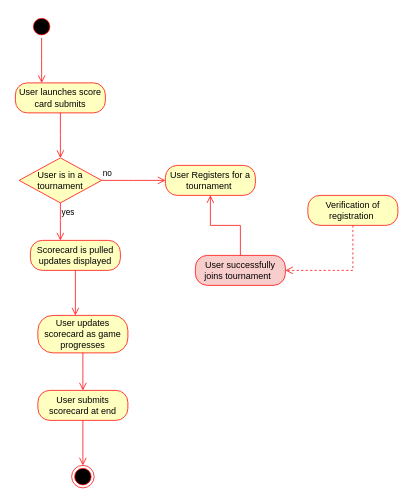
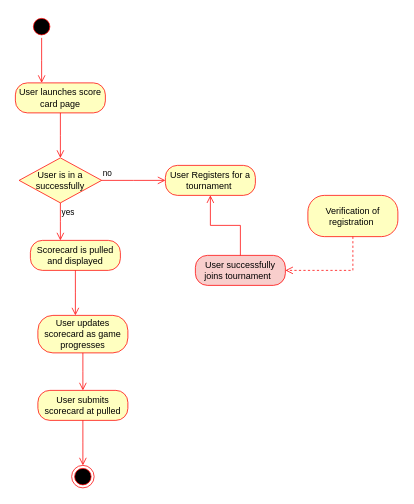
  <mxCell id="0" />
  <mxCell id="1" parent="0" />
  <mxCell id="2" value="" style="ellipse;html=1;shape=startState;fillColor=#000000;strokeColor=#ff0000;" vertex="1" parent="1"><mxGeometry x="40" y="20" width="30" height="30" as="geometry" /></mxCell>
  <mxCell id="3" value="" style="edgeStyle=orthogonalEdgeStyle;html=1;verticalAlign=bottom;endArrow=open;endSize=8;strokeColor=#ff0000;rounded=0;" edge="1" source="2" parent="1"><mxGeometry relative="1" as="geometry"><mxPoint x="55" y="110" as="targetPoint" /></mxGeometry></mxCell>
- <mxCell id="4" value="User launches score card submits" style="rounded=1;whiteSpace=wrap;html=1;arcSize=40;fontColor=#000000;fillColor=#ffffc0;strokeColor=#ff0000;" vertex="1" parent="1"><mxGeometry x="20" y="110" width="120" height="40" as="geometry" /></mxCell>
+ <mxCell id="4" value="User launches score card page" style="rounded=1;whiteSpace=wrap;html=1;arcSize=40;fontColor=#000000;fillColor=#ffffc0;strokeColor=#ff0000;" vertex="1" parent="1"><mxGeometry x="20" y="110" width="120" height="40" as="geometry" /></mxCell>
  <mxCell id="5" value="" style="edgeStyle=orthogonalEdgeStyle;html=1;verticalAlign=bottom;endArrow=open;endSize=8;strokeColor=#ff0000;rounded=0;" edge="1" source="4" parent="1"><mxGeometry relative="1" as="geometry"><mxPoint x="80" y="210" as="targetPoint" /></mxGeometry></mxCell>
- <mxCell id="6" value="User is in a tournament" style="rhombus;whiteSpace=wrap;html=1;fillColor=#ffffc0;strokeColor=#ff0000;" vertex="1" parent="1"><mxGeometry x="25" y="210" width="110" height="60" as="geometry" /></mxCell>
+ <mxCell id="6" value="User is in a successfully" style="rhombus;whiteSpace=wrap;html=1;fillColor=#ffffc0;strokeColor=#ff0000;" vertex="1" parent="1"><mxGeometry x="25" y="210" width="110" height="60" as="geometry" /></mxCell>
  <mxCell id="7" value="no" style="edgeStyle=orthogonalEdgeStyle;html=1;align=left;verticalAlign=bottom;endArrow=open;endSize=8;strokeColor=#ff0000;rounded=0;" edge="1" source="6" parent="1"><mxGeometry x="-1" relative="1" as="geometry"><mxPoint x="220" y="240" as="targetPoint" /></mxGeometry></mxCell>
  <mxCell id="8" value="yes" style="edgeStyle=orthogonalEdgeStyle;html=1;align=left;verticalAlign=top;endArrow=open;endSize=8;strokeColor=#ff0000;rounded=0;" edge="1" source="6" parent="1"><mxGeometry x="-1" relative="1" as="geometry"><mxPoint x="80" y="320" as="targetPoint" /></mxGeometry></mxCell>
- <mxCell id="9" value="Scorecard is pulled updates displayed" style="rounded=1;whiteSpace=wrap;html=1;arcSize=40;fontColor=#000000;fillColor=#ffffc0;strokeColor=#ff0000;" vertex="1" parent="1"><mxGeometry x="40" y="320" width="120" height="40" as="geometry" /></mxCell>
+ <mxCell id="9" value="Scorecard is pulled and displayed" style="rounded=1;whiteSpace=wrap;html=1;arcSize=40;fontColor=#000000;fillColor=#ffffc0;strokeColor=#ff0000;" vertex="1" parent="1"><mxGeometry x="40" y="320" width="120" height="40" as="geometry" /></mxCell>
  <mxCell id="10" value="" style="edgeStyle=orthogonalEdgeStyle;html=1;verticalAlign=bottom;endArrow=open;endSize=8;strokeColor=#ff0000;rounded=0;" edge="1" source="9" parent="1"><mxGeometry relative="1" as="geometry"><mxPoint x="100" y="420" as="targetPoint" /></mxGeometry></mxCell>
  <mxCell id="11" value="User Registers for a tournament&amp;nbsp;" style="rounded=1;whiteSpace=wrap;html=1;arcSize=40;fontColor=#000000;fillColor=#ffffc0;strokeColor=#ff0000;" vertex="1" parent="1"><mxGeometry x="220" y="220" width="120" height="40" as="geometry" /></mxCell>
- <mxCell id="12" value="Verification of registration&amp;nbsp;" style="rounded=1;whiteSpace=wrap;html=1;arcSize=40;fontColor=#000000;fillColor=#ffffc0;strokeColor=#ff0000;" vertex="1" parent="1"><mxGeometry x="410" y="260" width="120" height="40" as="geometry" /></mxCell>
+ <mxCell id="12" value="Verification of registration&amp;nbsp;" style="rounded=1;whiteSpace=wrap;html=1;arcSize=40;fontColor=#000000;fillColor=#ffffc0;strokeColor=#ff0000;" vertex="1" parent="1"><mxGeometry x="410" y="260" width="120" height="55" as="geometry" /></mxCell>
  <mxCell id="13" value="" style="edgeStyle=orthogonalEdgeStyle;html=1;verticalAlign=bottom;endArrow=open;endSize=8;strokeColor=#ff0000;rounded=0;dashed=1;" edge="1" source="12" parent="1" target="14"><mxGeometry relative="1" as="geometry"><mxPoint x="470" y="390" as="targetPoint" /><Array as="points"><mxPoint x="470" y="360" /></Array></mxGeometry></mxCell>
  <mxCell id="14" value="User successfully joins tournament&amp;nbsp;&amp;nbsp;" style="rounded=1;whiteSpace=wrap;html=1;arcSize=40;fontColor=#000000;fillColor=#f8cecc;strokeColor=#ff0000;" vertex="1" parent="1"><mxGeometry x="260" y="340" width="120" height="40" as="geometry" /></mxCell>
  <mxCell id="15" value="" style="edgeStyle=orthogonalEdgeStyle;html=1;verticalAlign=bottom;endArrow=open;endSize=8;strokeColor=#ff0000;rounded=0;" edge="1" source="14" parent="1" target="11"><mxGeometry relative="1" as="geometry"><mxPoint x="320" y="440" as="targetPoint" /></mxGeometry></mxCell>
  <mxCell id="16" value="User updates scorecard as game progresses" style="rounded=1;whiteSpace=wrap;html=1;arcSize=40;fontColor=#000000;fillColor=#ffffc0;strokeColor=#ff0000;" vertex="1" parent="1"><mxGeometry x="50" y="420" width="120" height="50" as="geometry" /></mxCell>
  <mxCell id="17" value="" style="edgeStyle=orthogonalEdgeStyle;html=1;verticalAlign=bottom;endArrow=open;endSize=8;strokeColor=#ff0000;rounded=0;" edge="1" source="16" parent="1"><mxGeometry relative="1" as="geometry"><mxPoint x="110" y="520" as="targetPoint" /></mxGeometry></mxCell>
- <mxCell id="18" value="User submits scorecard at end" style="rounded=1;whiteSpace=wrap;html=1;arcSize=40;fontColor=#000000;fillColor=#ffffc0;strokeColor=#ff0000;" vertex="1" parent="1"><mxGeometry x="50" y="520" width="120" height="40" as="geometry" /></mxCell>
+ <mxCell id="18" value="User submits scorecard at pulled" style="rounded=1;whiteSpace=wrap;html=1;arcSize=40;fontColor=#000000;fillColor=#ffffc0;strokeColor=#ff0000;" vertex="1" parent="1"><mxGeometry x="50" y="520" width="120" height="40" as="geometry" /></mxCell>
  <mxCell id="19" value="" style="edgeStyle=orthogonalEdgeStyle;html=1;verticalAlign=bottom;endArrow=open;endSize=8;strokeColor=#ff0000;rounded=0;" edge="1" source="18" parent="1"><mxGeometry relative="1" as="geometry"><mxPoint x="110" y="620" as="targetPoint" /></mxGeometry></mxCell>
  <mxCell id="20" value="" style="ellipse;html=1;shape=endState;fillColor=#000000;strokeColor=#ff0000;" vertex="1" parent="1"><mxGeometry x="95" y="620" width="30" height="30" as="geometry" /></mxCell>
